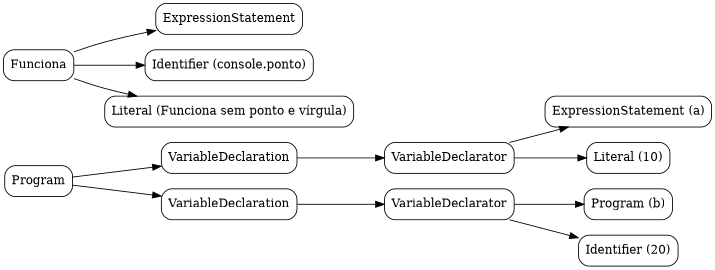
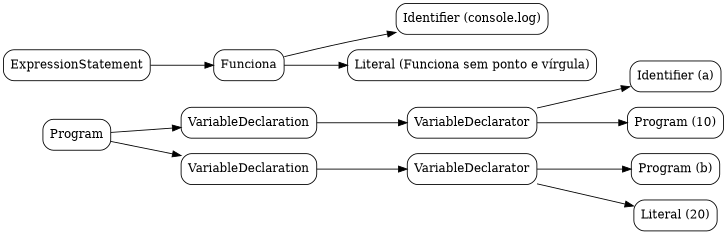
  digraph {
    rankdir=LR
    node [shape=box style=rounded]
    n1 [label=Program]
    n2 [label=VariableDeclaration]
    n3 [label=VariableDeclaration]
    n4 [label=VariableDeclarator]
    n5 [label=VariableDeclarator]
    n6 [label=ExpressionStatement]
    n7 [label=Funciona]
-   n8 [label="ExpressionStatement (a)"]
-   n9 [label="Literal (10)"]
+   n8 [label="Identifier (a)"]
+   n9 [label="Program (10)"]
    n10 [label="Program (b)"]
-   n11 [label="Identifier (20)"]
-   n12 [label="Identifier (console.ponto)"]
+   n11 [label="Literal (20)"]
+   n12 [label="Identifier (console.log)"]
    n13 [label="Literal (Funciona sem ponto e vírgula)"]
    n1 -> n2
    n1 -> n3
    n2 -> n4
    n3 -> n5
    n4 -> n8
    n4 -> n9
    n5 -> n10
    n5 -> n11
-   n7 -> n6
+   n6 -> n7
    n7 -> n12
    n7 -> n13
  }
